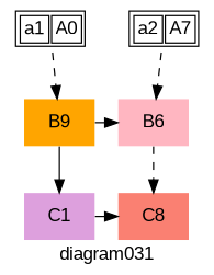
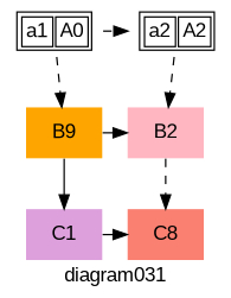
  digraph {
    fontname="Liberation Sans"
    label=diagram031
    rankdir=TB
    node [fontname="Liberation Sans" shape=plaintext color=blue style=filled]
    edge [fontname="Liberation Sans" style=dashed]
    n1 [label=<<TABLE><TR><TD>a1</TD><TD>A0</TD></TR></TABLE>> color="" style=""]
-   n2 [label=<<TABLE><TR><TD>a2</TD><TD>A7</TD></TR></TABLE>> color="" style=""]
+   n2 [label=<<TABLE><TR><TD>a2</TD><TD>A2</TD></TR></TABLE>> color="" style=""]
    n3 [fillcolor=orange label=B9]
-   B2 [color=purple fillcolor=lightpink label=B6]
+   B2 [color=purple fillcolor=lightpink]
    C1 [fillcolor=plum]
    n6 [fillcolor=salmon label=C8]
    subgraph sub_1 {
      rank=same
      rankdir=LR
      n1
      n2
    }
    subgraph sub_2 {
      rank=same
      rankdir=LR
      n3
      B2
    }
    subgraph sub_3 {
      rank=same
      rankdir=LR
      C1
      n6
    }
+   n1 -> n2
    n1 -> n3
    n2 -> B2
    n3 -> B2 [style=solid]
    n3 -> C1 [style=solid]
    B2 -> n6
    C1 -> n6 [style=solid]
  }
